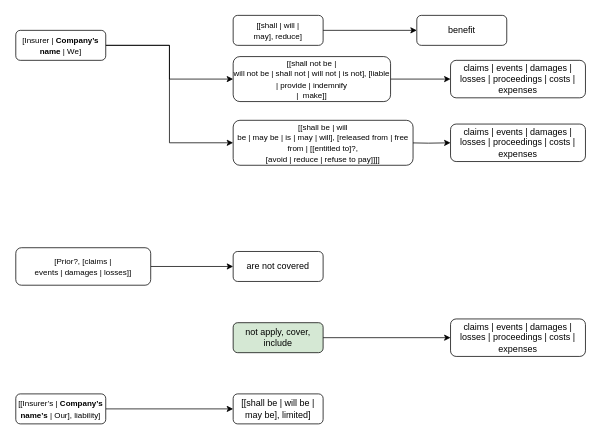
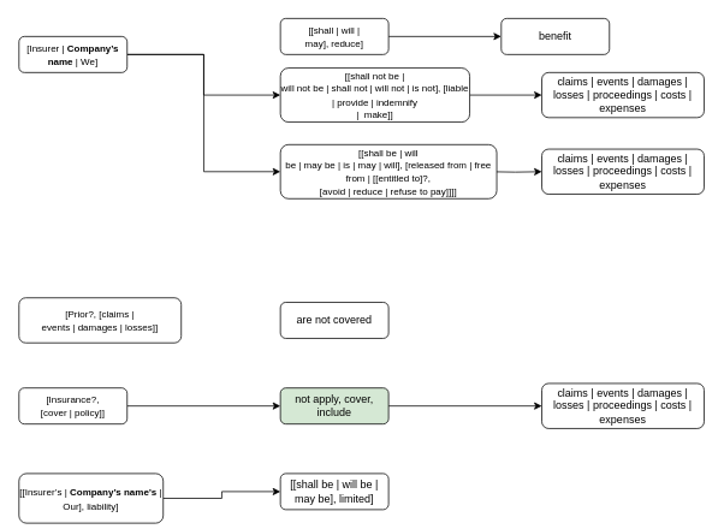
  <mxCell id="0" />
  <mxCell id="1" parent="0" />
  <mxCell id="2" style="edgeStyle=orthogonalEdgeStyle;rounded=0;orthogonalLoop=1;jettySize=auto;html=1;entryX=0;entryY=0.5;entryDx=0;entryDy=0;elbow=vertical;" edge="1" parent="1" source="4" target="23"><mxGeometry relative="1" as="geometry" /></mxCell>
  <mxCell id="3" style="edgeStyle=orthogonalEdgeStyle;rounded=0;orthogonalLoop=1;jettySize=auto;html=1;entryX=0;entryY=0.5;entryDx=0;entryDy=0;elbow=vertical;" edge="1" parent="1" source="4" target="22"><mxGeometry relative="1" as="geometry" /></mxCell>
  <mxCell id="4" value="&lt;p class=&quot;MsoNormal&quot;&gt;&lt;span style=&quot;font-size: 8pt;&quot;&gt;[Insurer | &lt;b&gt;Company’s name &lt;/b&gt;| We]&lt;/span&gt;&lt;/p&gt;" style="rounded=1;whiteSpace=wrap;html=1;fontSize=12;glass=0;strokeWidth=1;shadow=0;" vertex="1" parent="1"><mxGeometry x="20" y="40" width="120" height="40" as="geometry" /></mxCell>
  <mxCell id="5" value="benefit" style="rounded=1;whiteSpace=wrap;html=1;fontSize=12;glass=0;strokeWidth=1;shadow=0;" vertex="1" parent="1"><mxGeometry x="555" y="20" width="120" height="40" as="geometry" /></mxCell>
  <mxCell id="6" style="edgeStyle=orthogonalEdgeStyle;rounded=0;orthogonalLoop=1;jettySize=auto;html=1;entryX=0;entryY=0.5;entryDx=0;entryDy=0;exitX=1;exitY=0.5;exitDx=0;exitDy=0;" edge="1" parent="1" source="24" target="5"><mxGeometry relative="1" as="geometry"><mxPoint x="540" y="50" as="sourcePoint" /></mxGeometry></mxCell>
  <mxCell id="7" style="edgeStyle=orthogonalEdgeStyle;rounded=0;orthogonalLoop=1;jettySize=auto;html=1;entryX=0;entryY=0.5;entryDx=0;entryDy=0;exitX=1;exitY=0.5;exitDx=0;exitDy=0;" edge="1" parent="1" source="22" target="19"><mxGeometry relative="1" as="geometry"><mxPoint x="540" y="110" as="sourcePoint" /><mxPoint x="600" y="110" as="targetPoint" /></mxGeometry></mxCell>
  <mxCell id="8" style="edgeStyle=orthogonalEdgeStyle;rounded=0;orthogonalLoop=1;jettySize=auto;html=1;entryX=0;entryY=0.5;entryDx=0;entryDy=0;" edge="1" parent="1" target="20"><mxGeometry relative="1" as="geometry"><mxPoint x="540" y="190" as="sourcePoint" /><mxPoint x="600" y="170" as="targetPoint" /></mxGeometry></mxCell>
- <mxCell id="9" style="edgeStyle=orthogonalEdgeStyle;rounded=0;orthogonalLoop=1;jettySize=auto;html=1;entryX=0;entryY=0.5;entryDx=0;entryDy=0;exitX=1;exitY=0.5;exitDx=0;exitDy=0;" edge="1" parent="1" source="21" target="10"><mxGeometry relative="1" as="geometry"><mxPoint x="260" y="340" as="sourcePoint" /></mxGeometry></mxCell>
  <mxCell id="10" value="are not covered" style="rounded=1;whiteSpace=wrap;html=1;fontSize=12;glass=0;strokeWidth=1;shadow=0;" vertex="1" parent="1"><mxGeometry x="310" y="335" width="120" height="40" as="geometry" /></mxCell>
+ <mxCell id="11" style="edgeStyle=orthogonalEdgeStyle;rounded=0;orthogonalLoop=1;jettySize=auto;html=1;entryX=0;entryY=0.5;entryDx=0;entryDy=0;" edge="1" parent="1" source="12" target="14"><mxGeometry relative="1" as="geometry" /></mxCell>
+ <mxCell id="12" value="&lt;p class=&quot;MsoNormal&quot;&gt;&lt;span style=&quot;font-size: 8pt;&quot;&gt;[Insurance?,&lt;br/&gt;[cover | policy]]&lt;/span&gt;&lt;/p&gt;" style="rounded=1;whiteSpace=wrap;html=1;fontSize=12;glass=0;strokeWidth=1;shadow=0;" vertex="1" parent="1"><mxGeometry x="20" y="430" width="120" height="40" as="geometry" /></mxCell>
  <mxCell id="13" style="edgeStyle=orthogonalEdgeStyle;rounded=0;orthogonalLoop=1;jettySize=auto;html=1;" edge="1" parent="1" source="14" target="15"><mxGeometry relative="1" as="geometry" /></mxCell>
  <mxCell id="14" value="not apply, cover, include" style="rounded=1;whiteSpace=wrap;html=1;fontSize=12;glass=0;strokeWidth=1;shadow=0;fillColor=#d5e8d4;" vertex="1" parent="1"><mxGeometry x="310" y="430" width="120" height="40" as="geometry" /></mxCell>
  <mxCell id="15" value="claims | events | damages | losses | proceedings | costs | expenses" style="rounded=1;whiteSpace=wrap;html=1;fontSize=12;glass=0;strokeWidth=1;shadow=0;" vertex="1" parent="1"><mxGeometry x="600" y="425" width="180" height="50" as="geometry" /></mxCell>
  <mxCell id="16" style="edgeStyle=orthogonalEdgeStyle;rounded=0;orthogonalLoop=1;jettySize=auto;html=1;entryX=0;entryY=0.5;entryDx=0;entryDy=0;elbow=vertical;" edge="1" parent="1" source="17" target="18"><mxGeometry relative="1" as="geometry" /></mxCell>
- <mxCell id="17" value="&lt;p class=&quot;MsoNormal&quot;&gt;&lt;span style=&quot;font-size: 8pt;&quot;&gt;[[Insurer’s | &lt;b&gt;Company’s name’s &lt;/b&gt;| Our], liability]&lt;/span&gt;&lt;/p&gt;" style="rounded=1;whiteSpace=wrap;html=1;fontSize=12;glass=0;strokeWidth=1;shadow=0;" vertex="1" parent="1"><mxGeometry x="20" y="525" width="120" height="40" as="geometry" /></mxCell>
+ <mxCell id="17" value="&lt;p class=&quot;MsoNormal&quot;&gt;&lt;span style=&quot;font-size: 8pt;&quot;&gt;[[Insurer’s | &lt;b&gt;Company’s name’s &lt;/b&gt;| Our], liability]&lt;/span&gt;&lt;/p&gt;" style="rounded=1;whiteSpace=wrap;html=1;fontSize=12;glass=0;strokeWidth=1;shadow=0;" vertex="1" parent="1"><mxGeometry x="20" y="525" width="160" height="55" as="geometry" /></mxCell>
  <mxCell id="18" value="[[shall be | will be | may be], limited]" style="rounded=1;whiteSpace=wrap;html=1;fontSize=12;glass=0;strokeWidth=1;shadow=0;" vertex="1" parent="1"><mxGeometry x="310" y="525" width="120" height="40" as="geometry" /></mxCell>
  <mxCell id="19" value="claims | events | damages | losses | proceedings | costs | expenses" style="rounded=1;whiteSpace=wrap;html=1;fontSize=12;glass=0;strokeWidth=1;shadow=0;" vertex="1" parent="1"><mxGeometry x="600" y="80" width="180" height="50" as="geometry" /></mxCell>
  <mxCell id="20" value="claims | events | damages | losses | proceedings | costs | expenses" style="rounded=1;whiteSpace=wrap;html=1;fontSize=12;glass=0;strokeWidth=1;shadow=0;" vertex="1" parent="1"><mxGeometry x="600" y="165" width="180" height="50" as="geometry" /></mxCell>
  <mxCell id="21" value="&lt;p class=&quot;MsoNormal&quot;&gt;&lt;span style=&quot;font-size: 8pt;&quot;&gt;[Prior?, [claims |&lt;br/&gt;events | damages | losses]]&lt;/span&gt;&lt;/p&gt;" style="rounded=1;whiteSpace=wrap;html=1;fontSize=12;glass=0;strokeWidth=1;shadow=0;" vertex="1" parent="1"><mxGeometry x="20" y="330" width="180" height="50" as="geometry" /></mxCell>
  <mxCell id="22" value="&lt;p class=&quot;MsoNormal&quot;&gt;&lt;span style=&quot;font-size: 8pt;&quot;&gt;[[shall not be |&lt;br/&gt;will not be | shall not | will not | is not], [liable | provide | indemnify&lt;br/&gt;|&amp;nbsp; make]]&lt;/span&gt;&lt;/p&gt;" style="rounded=1;whiteSpace=wrap;html=1;shadow=0;sketch=0;" vertex="1" parent="1"><mxGeometry x="310" y="75" width="210" height="60" as="geometry" /></mxCell>
  <mxCell id="23" value="&lt;p class=&quot;MsoNormal&quot;&gt;&lt;span style=&quot;font-size: 8pt;&quot;&gt;[[shall be | will&lt;br/&gt;be | may be | is | may | will], [released from | free from | [[entitled to]?,&lt;br/&gt;[avoid | reduce | refuse to pay]]]]&lt;/span&gt;&lt;/p&gt;" style="rounded=1;whiteSpace=wrap;html=1;shadow=0;sketch=0;" vertex="1" parent="1"><mxGeometry x="310" y="160" width="240" height="60" as="geometry" /></mxCell>
  <mxCell id="24" value="&lt;p class=&quot;MsoNormal&quot;&gt;&lt;span style=&quot;font-size: 8pt;&quot;&gt;[[shall | will |&lt;br/&gt;may], reduce]&lt;/span&gt;&lt;/p&gt;" style="rounded=1;whiteSpace=wrap;html=1;shadow=0;sketch=0;" vertex="1" parent="1"><mxGeometry x="310" y="20" width="120" height="40" as="geometry" /></mxCell>
